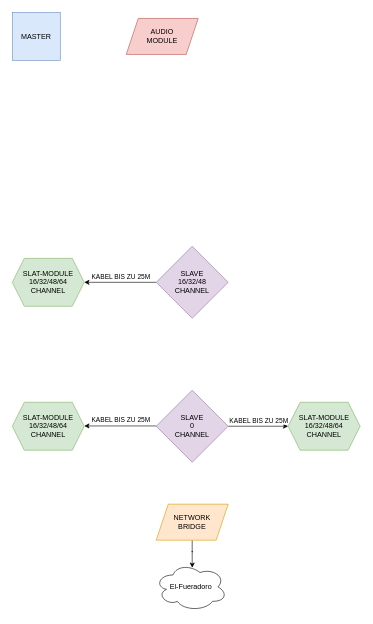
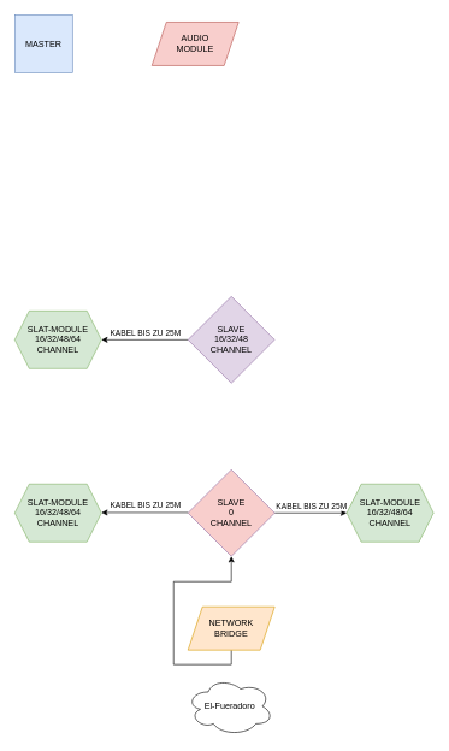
  <mxCell id="0" />
  <mxCell id="1" parent="0" />
  <mxCell id="2" value="MASTER" style="whiteSpace=wrap;html=1;aspect=fixed;fillColor=#dae8fc;strokeColor=#6c8ebf;" vertex="1" parent="1"><mxGeometry x="20" y="20" width="80" height="80" as="geometry" /></mxCell>
  <mxCell id="3" value="AUDIO&lt;br&gt;MODULE" style="shape=parallelogram;perimeter=parallelogramPerimeter;whiteSpace=wrap;html=1;fixedSize=1;fillColor=#f8cecc;strokeColor=#b85450;" vertex="1" parent="1"><mxGeometry x="210" y="30" width="120" height="60" as="geometry" /></mxCell>
  <mxCell id="4" style="edgeStyle=orthogonalEdgeStyle;rounded=0;orthogonalLoop=1;jettySize=auto;html=1;exitX=0;exitY=0.5;exitDx=0;exitDy=0;entryX=1;entryY=0.5;entryDx=0;entryDy=0;" edge="1" parent="1" source="6" target="7"><mxGeometry relative="1" as="geometry" /></mxCell>
  <mxCell id="5" value="KABEL BIS ZU 25M&lt;br&gt;" style="edgeLabel;html=1;align=center;verticalAlign=middle;resizable=0;points=[];" vertex="1" connectable="0" parent="4"><mxGeometry x="-0.25" y="1" relative="1" as="geometry"><mxPoint x="-15" y="-11" as="offset" /></mxGeometry></mxCell>
  <mxCell id="6" value="SLAVE&lt;br&gt;16/32/48&lt;br&gt;CHANNEL" style="rhombus;whiteSpace=wrap;html=1;fillColor=#e1d5e7;strokeColor=#9673a6;" vertex="1" parent="1"><mxGeometry x="260" y="410" width="120" height="120" as="geometry" /></mxCell>
  <mxCell id="7" value="SLAT-MODULE&lt;br&gt;16/32/48/64&lt;br&gt;CHANNEL" style="shape=hexagon;perimeter=hexagonPerimeter2;whiteSpace=wrap;html=1;fixedSize=1;fillColor=#d5e8d4;strokeColor=#82b366;" vertex="1" parent="1"><mxGeometry x="20" y="430" width="120" height="80" as="geometry" /></mxCell>
  <mxCell id="8" style="edgeStyle=orthogonalEdgeStyle;rounded=0;orthogonalLoop=1;jettySize=auto;html=1;exitX=1;exitY=0.5;exitDx=0;exitDy=0;entryX=0;entryY=0.5;entryDx=0;entryDy=0;" edge="1" parent="1" source="10" target="14"><mxGeometry relative="1" as="geometry" /></mxCell>
  <mxCell id="9" value="KABEL BIS ZU 25M&lt;br&gt;" style="edgeLabel;html=1;align=center;verticalAlign=middle;resizable=0;points=[];" vertex="1" connectable="0" parent="8"><mxGeometry x="0.28" relative="1" as="geometry"><mxPoint x="-14" y="-10" as="offset" /></mxGeometry></mxCell>
- <mxCell id="10" value="SLAVE&lt;br&gt;0&lt;br&gt;CHANNEL" style="rhombus;whiteSpace=wrap;html=1;fillColor=#e1d5e7;strokeColor=#9673a6;" vertex="1" parent="1"><mxGeometry x="260" y="650" width="120" height="120" as="geometry" /></mxCell>
+ <mxCell id="10" value="SLAVE&lt;br&gt;0&lt;br&gt;CHANNEL" style="rhombus;whiteSpace=wrap;html=1;fillColor=#f8cecc;strokeColor=#9673a6;" vertex="1" parent="1"><mxGeometry x="260" y="650" width="120" height="120" as="geometry" /></mxCell>
  <mxCell id="11" style="edgeStyle=orthogonalEdgeStyle;rounded=0;orthogonalLoop=1;jettySize=auto;html=1;exitX=0;exitY=0.5;exitDx=0;exitDy=0;entryX=1;entryY=0.5;entryDx=0;entryDy=0;" edge="1" parent="1"><mxGeometry relative="1" as="geometry"><mxPoint x="260" y="709.5" as="sourcePoint" /><mxPoint x="140" y="709.5" as="targetPoint" /></mxGeometry></mxCell>
  <mxCell id="12" value="KABEL BIS ZU 25M&lt;br&gt;" style="edgeLabel;html=1;align=center;verticalAlign=middle;resizable=0;points=[];" vertex="1" connectable="0" parent="11"><mxGeometry x="-0.25" y="1" relative="1" as="geometry"><mxPoint x="-15" y="-11" as="offset" /></mxGeometry></mxCell>
  <mxCell id="13" value="SLAT-MODULE&lt;br&gt;16/32/48/64&lt;br&gt;CHANNEL" style="shape=hexagon;perimeter=hexagonPerimeter2;whiteSpace=wrap;html=1;fixedSize=1;fillColor=#d5e8d4;strokeColor=#82b366;" vertex="1" parent="1"><mxGeometry x="20" y="670" width="120" height="80" as="geometry" /></mxCell>
  <mxCell id="14" value="SLAT-MODULE&lt;br&gt;16/32/48/64&lt;br&gt;CHANNEL" style="shape=hexagon;perimeter=hexagonPerimeter2;whiteSpace=wrap;html=1;fixedSize=1;fillColor=#d5e8d4;strokeColor=#82b366;" vertex="1" parent="1"><mxGeometry x="480" y="670" width="120" height="80" as="geometry" /></mxCell>
- <mxCell id="15" style="edgeStyle=orthogonalEdgeStyle;rounded=0;orthogonalLoop=1;jettySize=auto;html=1;exitX=0.5;exitY=1;exitDx=0;exitDy=0;entryX=0.517;entryY=0.1;entryDx=0;entryDy=0;entryPerimeter=0;" edge="1" parent="1" source="16" target="17"><mxGeometry relative="1" as="geometry" /></mxCell>
+ <mxCell id="15" style="edgeStyle=orthogonalEdgeStyle;rounded=0;orthogonalLoop=1;jettySize=auto;html=1;exitX=0.5;exitY=1;exitDx=0;exitDy=0;" edge="1" parent="1" source="16" target="10"><mxGeometry relative="1" as="geometry" /></mxCell>
  <mxCell id="16" value="NETWORK&lt;br&gt;BRIDGE" style="shape=parallelogram;perimeter=parallelogramPerimeter;whiteSpace=wrap;html=1;fixedSize=1;fillColor=#ffe6cc;strokeColor=#d79b00;" vertex="1" parent="1"><mxGeometry x="260" y="840" width="120" height="60" as="geometry" /></mxCell>
  <mxCell id="17" value="El-Fueradoro" style="ellipse;shape=cloud;whiteSpace=wrap;html=1;" vertex="1" parent="1"><mxGeometry x="258" y="938" width="120" height="80" as="geometry" /></mxCell>
